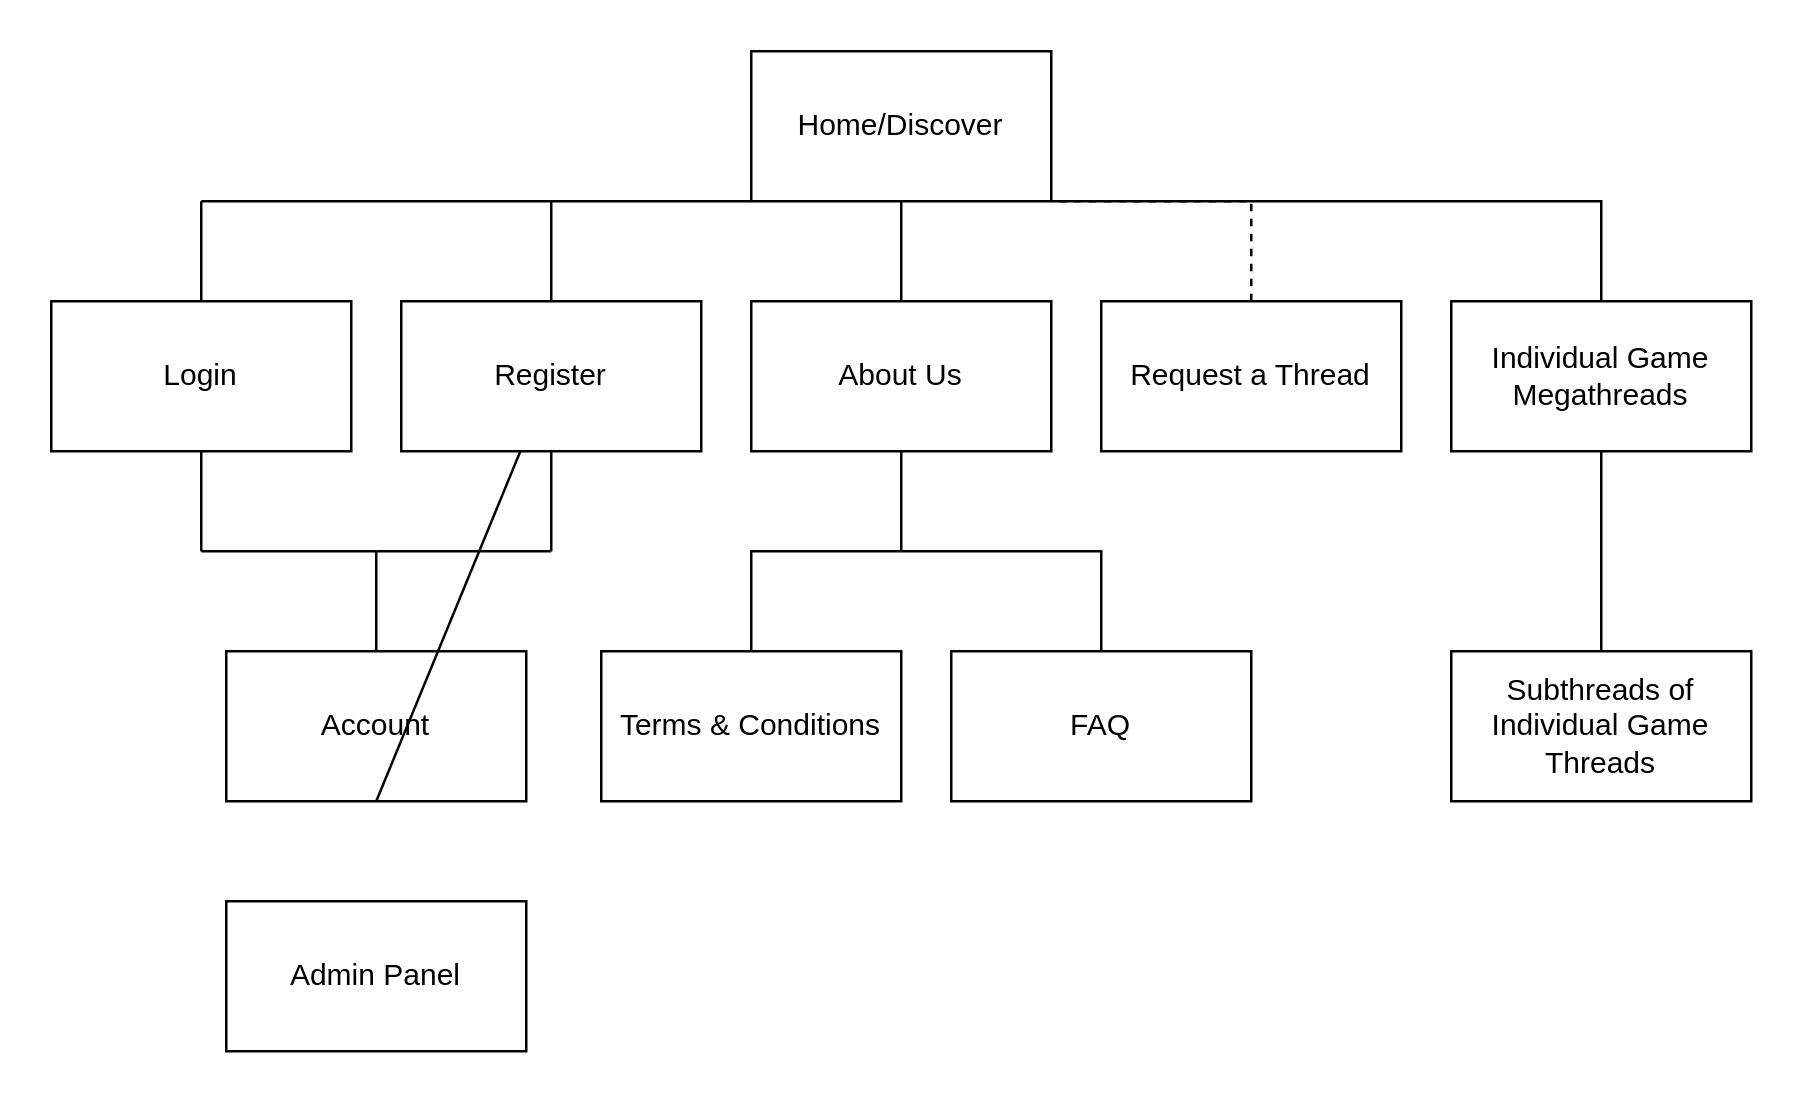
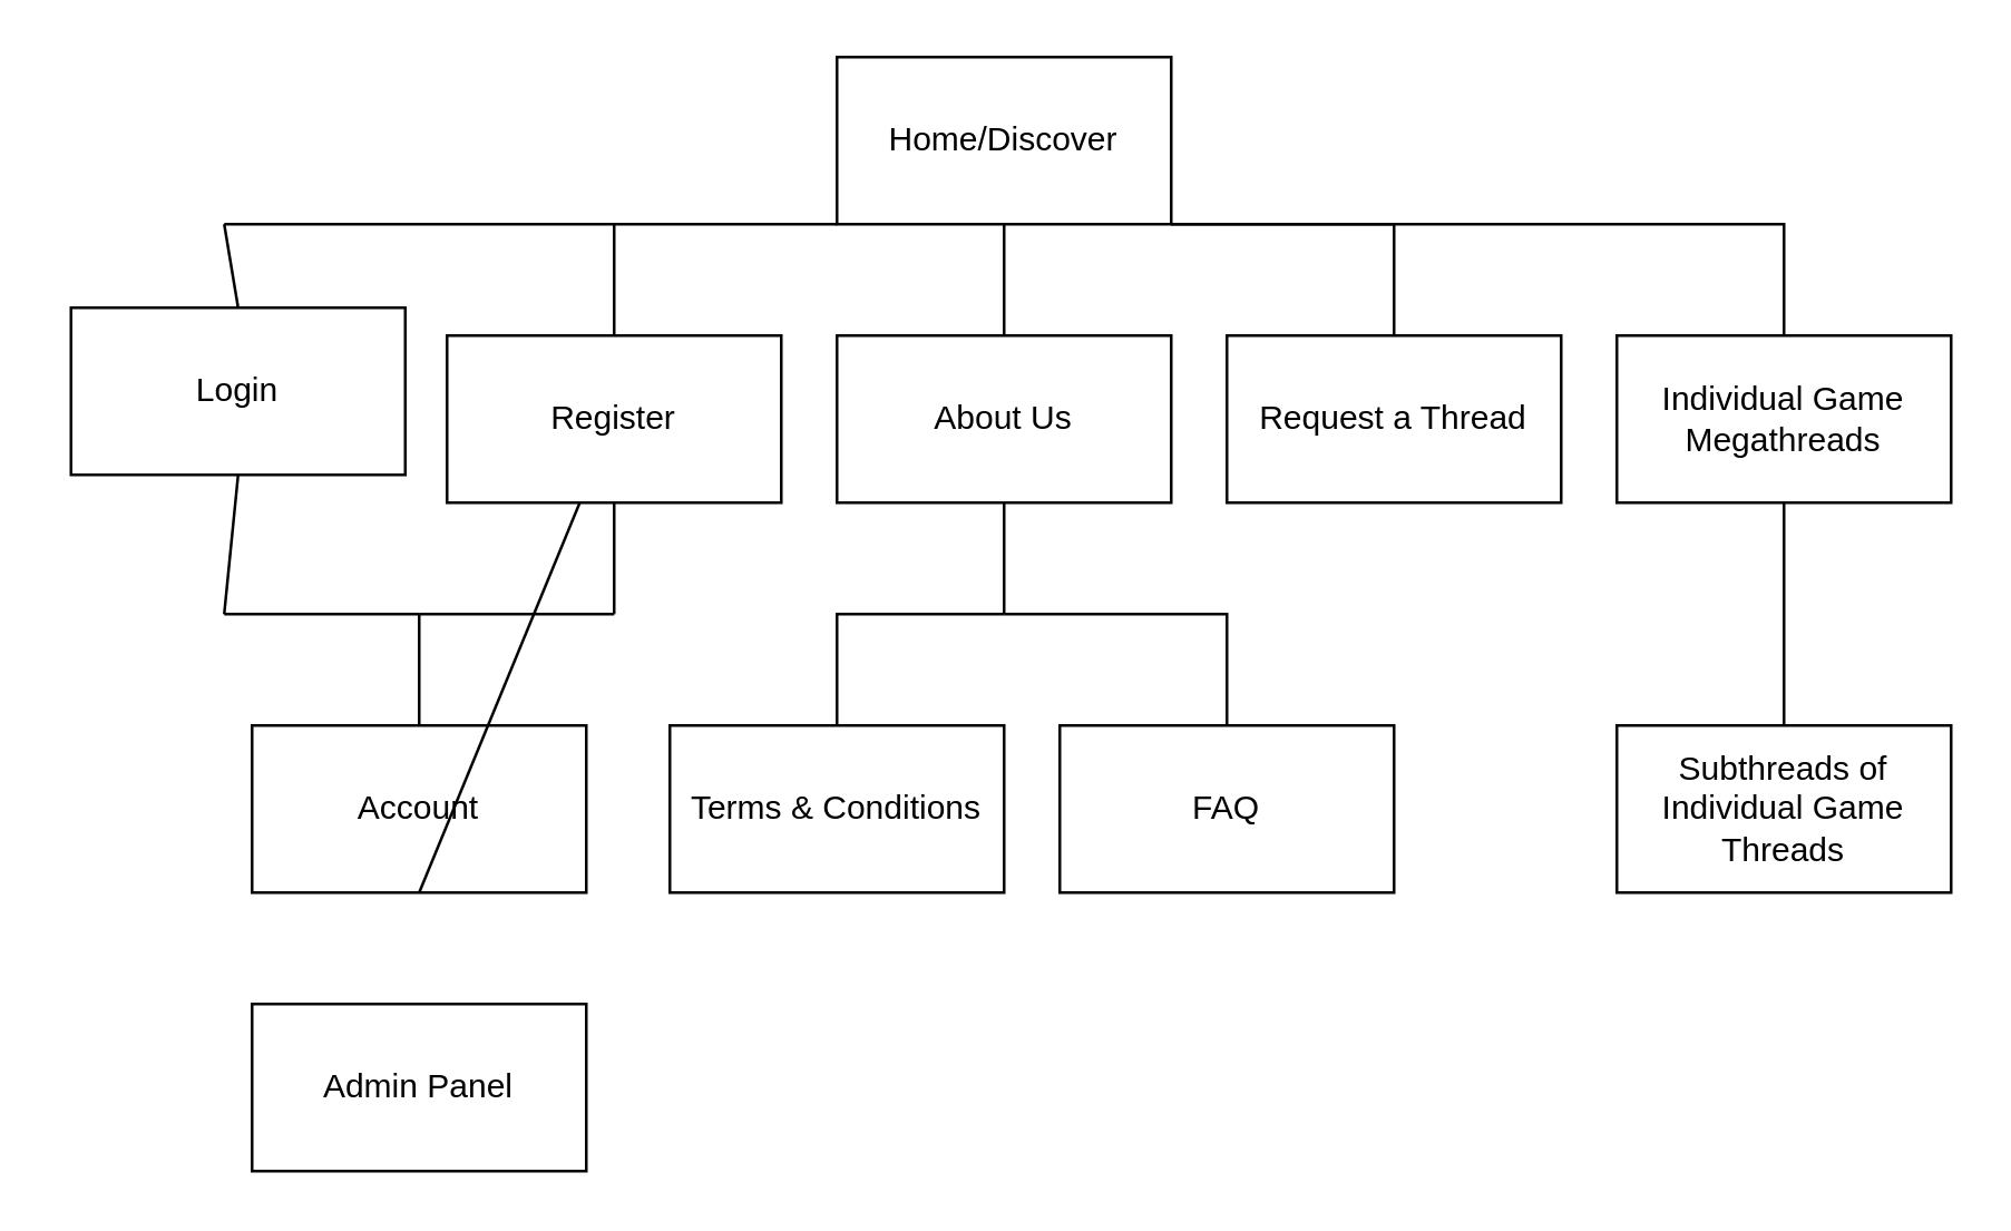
  <mxCell id="0" />
  <mxCell id="1" parent="0" />
  <mxCell id="2" value="Home/Discover" style="rounded=0;whiteSpace=wrap;html=1;" parent="1" vertex="1"><mxGeometry x="300" y="20" width="120" height="60" as="geometry" /></mxCell>
  <mxCell id="3" value="About Us" style="rounded=0;whiteSpace=wrap;html=1;" parent="1" vertex="1"><mxGeometry x="300" y="120" width="120" height="60" as="geometry" /></mxCell>
  <mxCell id="4" value="Individual Game Megathreads" style="rounded=0;whiteSpace=wrap;html=1;" parent="1" vertex="1"><mxGeometry x="580" y="120" width="120" height="60" as="geometry" /></mxCell>
- <mxCell id="5" value="Login" style="rounded=0;whiteSpace=wrap;html=1;" parent="1" vertex="1"><mxGeometry x="20" y="120" width="120" height="60" as="geometry" /></mxCell>
+ <mxCell id="5" value="Login" style="rounded=0;whiteSpace=wrap;html=1;" parent="1" vertex="1"><mxGeometry x="25" y="110" width="120" height="60" as="geometry" /></mxCell>
  <mxCell id="6" value="Subthreads of Individual Game Threads" style="rounded=0;whiteSpace=wrap;html=1;" parent="1" vertex="1"><mxGeometry x="580" y="260" width="120" height="60" as="geometry" /></mxCell>
  <mxCell id="7" value="Terms &amp;amp; Conditions" style="rounded=0;whiteSpace=wrap;html=1;" parent="1" vertex="1"><mxGeometry x="240" y="260" width="120" height="60" as="geometry" /></mxCell>
  <mxCell id="8" value="" style="endArrow=none;html=1;rounded=0;strokeColor=default;entryX=0.5;entryY=1;entryDx=0;entryDy=0;exitX=0.5;exitY=0;exitDx=0;exitDy=0;" parent="1" source="6" target="4" edge="1"><mxGeometry width="50" height="50" relative="1" as="geometry"><mxPoint x="675" y="250" as="sourcePoint" /><mxPoint x="675" y="290" as="targetPoint" /></mxGeometry></mxCell>
  <mxCell id="9" value="Admin Panel" style="rounded=0;whiteSpace=wrap;html=1;" parent="1" vertex="1"><mxGeometry x="90" y="360" width="120" height="60" as="geometry" /></mxCell>
  <mxCell id="10" value="Register" style="rounded=0;whiteSpace=wrap;html=1;" parent="1" vertex="1"><mxGeometry x="160" y="120" width="120" height="60" as="geometry" /></mxCell>
  <mxCell id="11" value="Account" style="rounded=0;whiteSpace=wrap;html=1;" parent="1" vertex="1"><mxGeometry x="90" y="260" width="120" height="60" as="geometry" /></mxCell>
  <mxCell id="12" value="FAQ" style="rounded=0;whiteSpace=wrap;html=1;" parent="1" vertex="1"><mxGeometry x="380" y="260" width="120" height="60" as="geometry" /></mxCell>
  <mxCell id="13" value="" style="endArrow=none;html=1;rounded=0;strokeColor=default;exitX=0.5;exitY=1;exitDx=0;exitDy=0;entryX=0.5;entryY=0;entryDx=0;entryDy=0;" parent="1" target="11" edge="1"><mxGeometry width="50" height="50" relative="1" as="geometry"><mxPoint x="150" y="230" as="sourcePoint" /><mxPoint x="15" y="280" as="targetPoint" /><Array as="points"><mxPoint x="150" y="220" /></Array></mxGeometry></mxCell>
  <mxCell id="14" value="" style="endArrow=none;html=1;rounded=0;strokeColor=default;entryX=0.5;entryY=0;entryDx=0;entryDy=0;" parent="1" target="5" edge="1"><mxGeometry width="50" height="50" relative="1" as="geometry"><mxPoint x="80" y="80" as="sourcePoint" /><mxPoint x="100" y="110" as="targetPoint" /></mxGeometry></mxCell>
  <mxCell id="15" value="" style="endArrow=none;html=1;rounded=0;strokeColor=default;entryX=0.5;entryY=0;entryDx=0;entryDy=0;" parent="1" target="10" edge="1"><mxGeometry width="50" height="50" relative="1" as="geometry"><mxPoint x="220" y="80" as="sourcePoint" /><mxPoint x="-105" y="240" as="targetPoint" /></mxGeometry></mxCell>
  <mxCell id="16" value="Request a Thread" style="rounded=0;whiteSpace=wrap;html=1;" parent="1" vertex="1"><mxGeometry x="440" y="120" width="120" height="60" as="geometry" /></mxCell>
  <mxCell id="17" value="" style="endArrow=none;html=1;rounded=0;strokeColor=default;exitX=0.5;exitY=1;exitDx=0;exitDy=0;" parent="1" source="11" target="10" edge="1"><mxGeometry width="50" height="50" relative="1" as="geometry"><mxPoint x="160" y="240" as="sourcePoint" /><mxPoint x="160" y="280" as="targetPoint" /></mxGeometry></mxCell>
  <mxCell id="18" value="" style="endArrow=none;html=1;rounded=0;entryX=0;entryY=1;entryDx=0;entryDy=0;" parent="1" target="2" edge="1"><mxGeometry width="50" height="50" relative="1" as="geometry"><mxPoint x="80" y="80" as="sourcePoint" /><mxPoint x="340" y="230" as="targetPoint" /></mxGeometry></mxCell>
  <mxCell id="19" value="" style="endArrow=none;html=1;rounded=0;entryX=0.5;entryY=1;entryDx=0;entryDy=0;" parent="1" target="5" edge="1"><mxGeometry width="50" height="50" relative="1" as="geometry"><mxPoint x="80" y="220" as="sourcePoint" /><mxPoint x="370" y="280" as="targetPoint" /></mxGeometry></mxCell>
  <mxCell id="20" value="" style="endArrow=none;html=1;rounded=0;" parent="1" edge="1"><mxGeometry width="50" height="50" relative="1" as="geometry"><mxPoint x="150" y="220" as="sourcePoint" /><mxPoint x="80" y="220" as="targetPoint" /></mxGeometry></mxCell>
  <mxCell id="21" value="" style="endArrow=none;html=1;rounded=0;" parent="1" edge="1"><mxGeometry width="50" height="50" relative="1" as="geometry"><mxPoint x="220" y="220" as="sourcePoint" /><mxPoint x="150" y="220" as="targetPoint" /></mxGeometry></mxCell>
  <mxCell id="22" value="" style="endArrow=none;html=1;rounded=0;exitX=0.5;exitY=1;exitDx=0;exitDy=0;" parent="1" source="2" edge="1"><mxGeometry width="50" height="50" relative="1" as="geometry"><mxPoint x="170" y="250" as="sourcePoint" /><mxPoint x="360" y="120" as="targetPoint" /></mxGeometry></mxCell>
  <mxCell id="23" value="" style="endArrow=none;html=1;rounded=0;entryX=0.5;entryY=1;entryDx=0;entryDy=0;" parent="1" target="10" edge="1"><mxGeometry width="50" height="50" relative="1" as="geometry"><mxPoint x="220" y="220" as="sourcePoint" /><mxPoint x="90" y="190" as="targetPoint" /></mxGeometry></mxCell>
  <mxCell id="24" value="" style="endArrow=none;html=1;rounded=0;entryX=0.5;entryY=1;entryDx=0;entryDy=0;" edge="1" parent="1" target="3"><mxGeometry width="50" height="50" relative="1" as="geometry"><mxPoint x="360" y="220" as="sourcePoint" /><mxPoint x="470" y="270" as="targetPoint" /></mxGeometry></mxCell>
  <mxCell id="25" value="" style="endArrow=none;html=1;rounded=0;exitX=0.5;exitY=0;exitDx=0;exitDy=0;" edge="1" parent="1" source="7"><mxGeometry width="50" height="50" relative="1" as="geometry"><mxPoint x="430" y="290" as="sourcePoint" /><mxPoint x="360" y="220" as="targetPoint" /><Array as="points"><mxPoint x="300" y="220" /></Array></mxGeometry></mxCell>
  <mxCell id="26" value="" style="endArrow=none;html=1;rounded=0;exitX=0.5;exitY=0;exitDx=0;exitDy=0;" edge="1" parent="1" source="12"><mxGeometry width="50" height="50" relative="1" as="geometry"><mxPoint x="420" y="220" as="sourcePoint" /><mxPoint x="360" y="220" as="targetPoint" /><Array as="points"><mxPoint x="440" y="220" /></Array></mxGeometry></mxCell>
- <mxCell id="27" value="" style="endArrow=none;html=1;rounded=0;entryX=1;entryY=1;entryDx=0;entryDy=0;exitX=0.5;exitY=0;exitDx=0;exitDy=0;dashed=1;" edge="1" parent="1" source="16" target="2"><mxGeometry width="50" height="50" relative="1" as="geometry"><mxPoint x="500" y="230" as="sourcePoint" /><mxPoint x="550" y="180" as="targetPoint" /><Array as="points"><mxPoint x="500" y="80" /></Array></mxGeometry></mxCell>
+ <mxCell id="27" value="" style="endArrow=none;html=1;rounded=0;entryX=1;entryY=1;entryDx=0;entryDy=0;exitX=0.5;exitY=0;exitDx=0;exitDy=0;" edge="1" parent="1" source="16" target="2"><mxGeometry width="50" height="50" relative="1" as="geometry"><mxPoint x="500" y="230" as="sourcePoint" /><mxPoint x="550" y="180" as="targetPoint" /><Array as="points"><mxPoint x="500" y="80" /></Array></mxGeometry></mxCell>
  <mxCell id="28" value="" style="endArrow=none;html=1;rounded=0;entryX=1;entryY=1;entryDx=0;entryDy=0;exitX=0.5;exitY=0;exitDx=0;exitDy=0;" edge="1" parent="1" source="4" target="2"><mxGeometry width="50" height="50" relative="1" as="geometry"><mxPoint x="610" y="250" as="sourcePoint" /><mxPoint x="660" y="200" as="targetPoint" /><Array as="points"><mxPoint x="640" y="80" /></Array></mxGeometry></mxCell>
